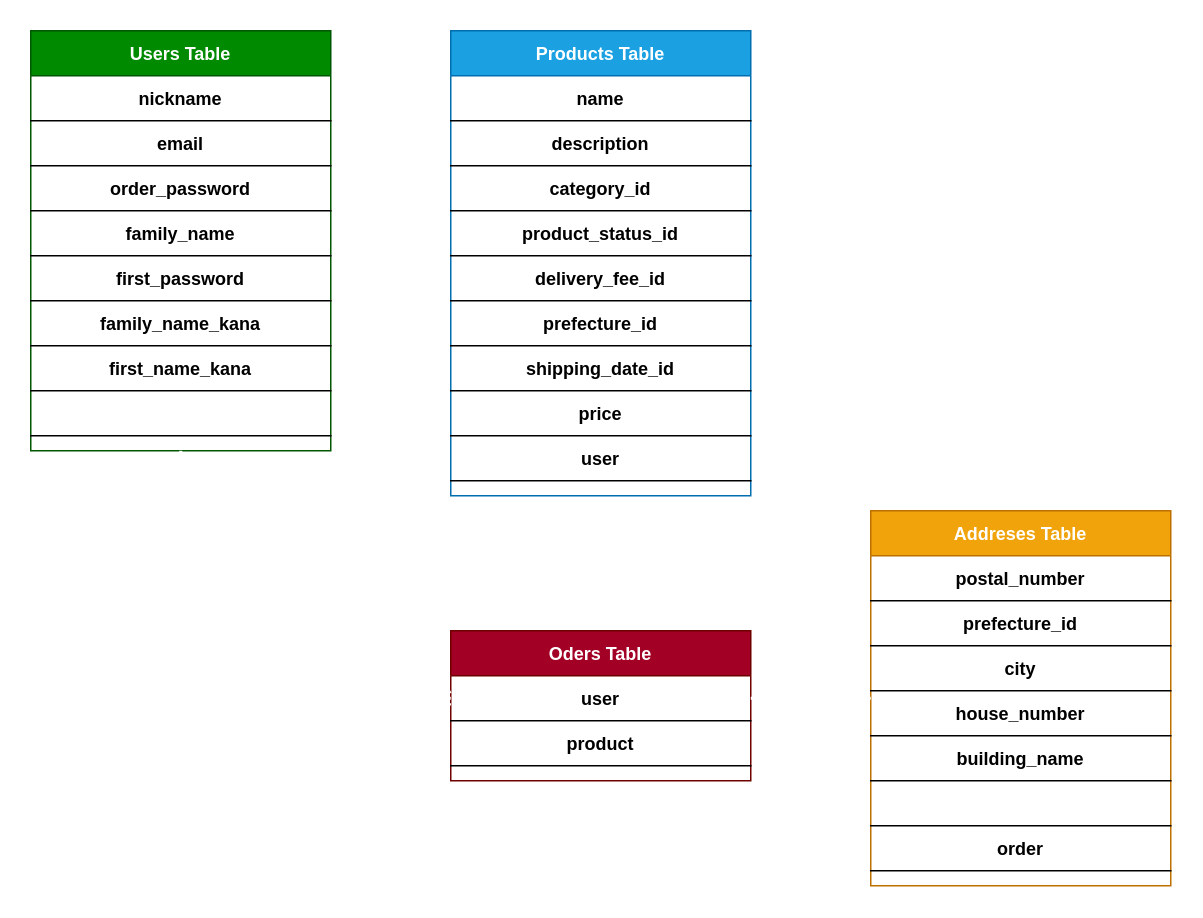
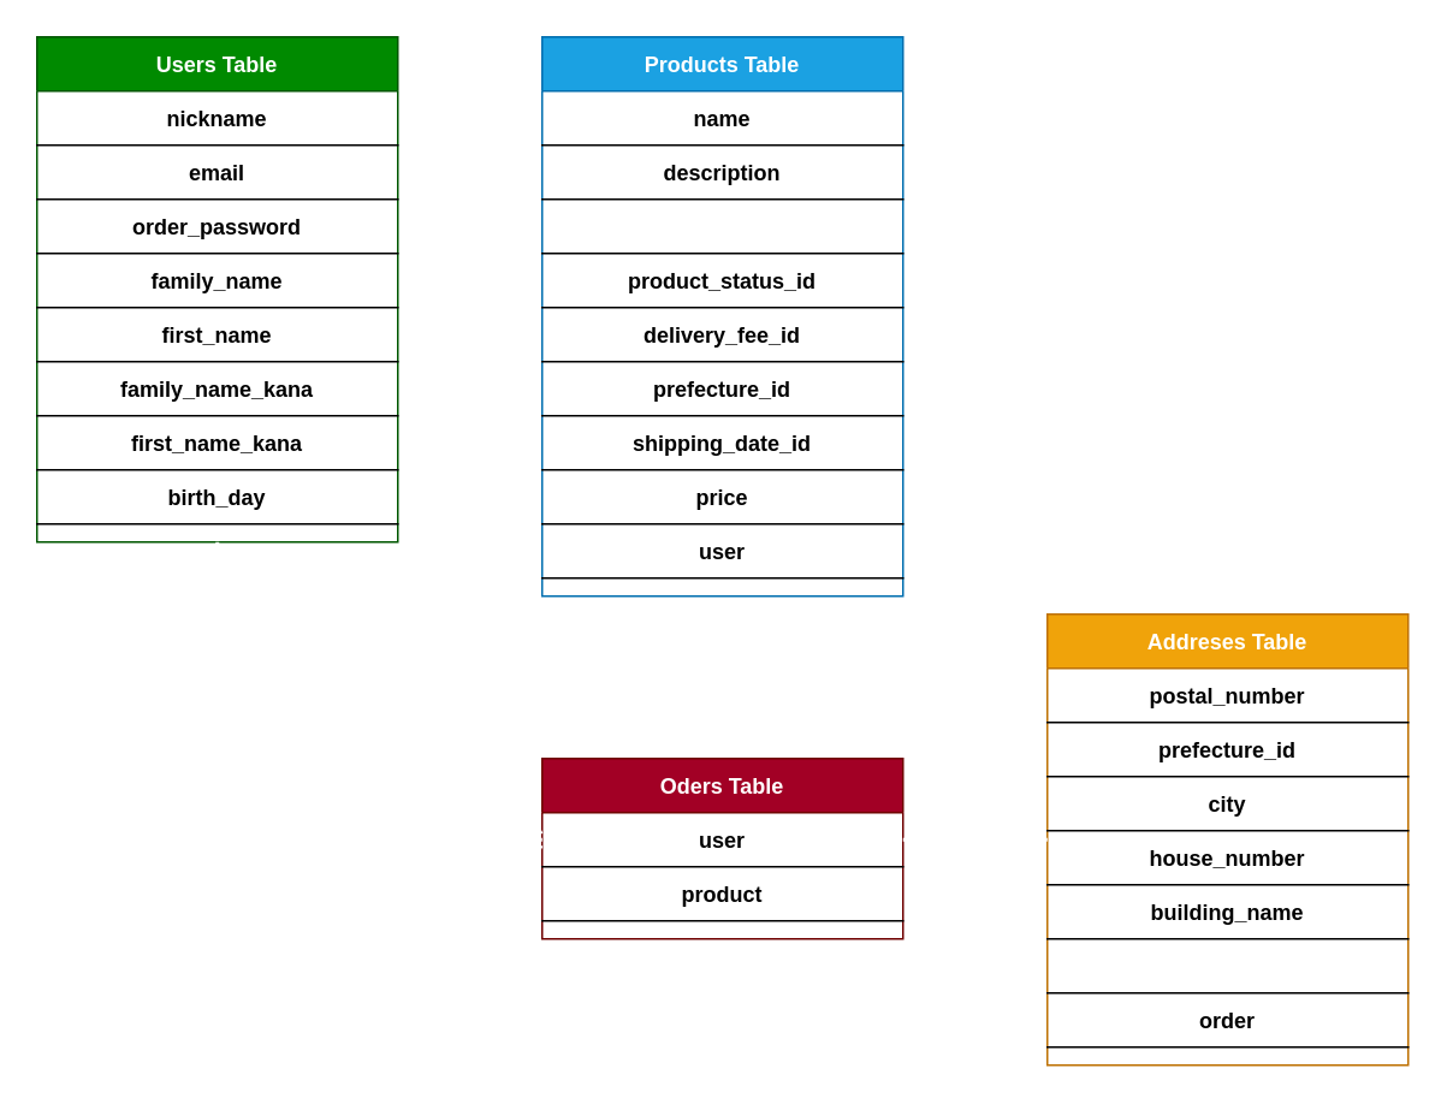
  <mxCell id="0" />
  <mxCell id="1" parent="0" />
  <mxCell id="2" style="edgeStyle=orthogonalEdgeStyle;rounded=0;orthogonalLoop=1;jettySize=auto;html=1;entryX=0;entryY=0.5;entryDx=0;entryDy=0;startArrow=ERone;startFill=0;endArrow=ERmany;endFill=0;strokeWidth=2;fillColor=#60a917;strokeColor=#FFFFFF;exitX=1;exitY=0.5;exitDx=0;exitDy=0;" parent="1" source="12" target="30" edge="1"><mxGeometry relative="1" as="geometry" /></mxCell>
  <mxCell id="3" value="Users Table" style="shape=table;startSize=30;container=1;collapsible=1;childLayout=tableLayout;fixedRows=1;rowLines=0;fontStyle=1;align=center;resizeLast=1;strokeColor=#005700;fillColor=#008a00;fontColor=#ffffff;" parent="1" vertex="1"><mxGeometry x="20" y="20" width="200" height="280" as="geometry" /></mxCell>
  <mxCell id="4" value="" style="shape=partialRectangle;collapsible=0;dropTarget=0;pointerEvents=0;fillColor=none;top=0;left=0;bottom=1;right=0;points=[[0,0.5],[1,0.5]];portConstraint=eastwest;" parent="3" vertex="1"><mxGeometry y="30" width="200" height="30" as="geometry" /></mxCell>
  <mxCell id="5" value="nickname" style="shape=partialRectangle;connectable=0;fillColor=none;top=0;left=0;bottom=0;right=0;fontStyle=1;overflow=hidden;" parent="4" vertex="1"><mxGeometry width="200" height="30" as="geometry" /></mxCell>
  <mxCell id="6" value="" style="shape=partialRectangle;collapsible=0;dropTarget=0;pointerEvents=0;fillColor=none;top=0;left=0;bottom=1;right=0;points=[[0,0.5],[1,0.5]];portConstraint=eastwest;" parent="3" vertex="1"><mxGeometry y="60" width="200" height="30" as="geometry" /></mxCell>
  <mxCell id="7" value="email" style="shape=partialRectangle;connectable=0;fillColor=none;top=0;left=0;bottom=0;right=0;fontStyle=1;overflow=hidden;" parent="6" vertex="1"><mxGeometry width="200" height="30" as="geometry" /></mxCell>
  <mxCell id="8" style="shape=partialRectangle;collapsible=0;dropTarget=0;pointerEvents=0;fillColor=none;top=0;left=0;bottom=1;right=0;points=[[0,0.5],[1,0.5]];portConstraint=eastwest;" parent="3" vertex="1"><mxGeometry y="90" width="200" height="30" as="geometry" /></mxCell>
  <mxCell id="9" value="order_password" style="shape=partialRectangle;connectable=0;fillColor=none;top=0;left=0;bottom=0;right=0;fontStyle=1;overflow=hidden;" parent="8" vertex="1"><mxGeometry width="200" height="30" as="geometry" /></mxCell>
  <mxCell id="10" value="" style="shape=partialRectangle;collapsible=0;dropTarget=0;pointerEvents=0;fillColor=none;top=0;left=0;bottom=1;right=0;points=[[0,0.5],[1,0.5]];portConstraint=eastwest;" parent="3" vertex="1"><mxGeometry y="120" width="200" height="30" as="geometry" /></mxCell>
  <mxCell id="11" value="family_name" style="shape=partialRectangle;connectable=0;fillColor=none;top=0;left=0;bottom=0;right=0;fontStyle=1;overflow=hidden;" parent="10" vertex="1"><mxGeometry width="200" height="30" as="geometry" /></mxCell>
  <mxCell id="12" style="shape=partialRectangle;collapsible=0;dropTarget=0;pointerEvents=0;fillColor=none;top=0;left=0;bottom=1;right=0;points=[[0,0.5],[1,0.5]];portConstraint=eastwest;" parent="3" vertex="1"><mxGeometry y="150" width="200" height="30" as="geometry" /></mxCell>
- <mxCell id="13" value="first_password" style="shape=partialRectangle;connectable=0;fillColor=none;top=0;left=0;bottom=0;right=0;fontStyle=1;overflow=hidden;" parent="12" vertex="1"><mxGeometry width="200" height="30" as="geometry" /></mxCell>
+ <mxCell id="13" value="first_name" style="shape=partialRectangle;connectable=0;fillColor=none;top=0;left=0;bottom=0;right=0;fontStyle=1;overflow=hidden;" parent="12" vertex="1"><mxGeometry width="200" height="30" as="geometry" /></mxCell>
  <mxCell id="14" style="shape=partialRectangle;collapsible=0;dropTarget=0;pointerEvents=0;fillColor=none;top=0;left=0;bottom=1;right=0;points=[[0,0.5],[1,0.5]];portConstraint=eastwest;" parent="3" vertex="1"><mxGeometry y="180" width="200" height="30" as="geometry" /></mxCell>
  <mxCell id="15" value="family_name_kana" style="shape=partialRectangle;connectable=0;fillColor=none;top=0;left=0;bottom=0;right=0;fontStyle=1;overflow=hidden;" parent="14" vertex="1"><mxGeometry width="200" height="30" as="geometry" /></mxCell>
  <mxCell id="16" style="shape=partialRectangle;collapsible=0;dropTarget=0;pointerEvents=0;fillColor=none;top=0;left=0;bottom=1;right=0;points=[[0,0.5],[1,0.5]];portConstraint=eastwest;" parent="3" vertex="1"><mxGeometry y="210" width="200" height="30" as="geometry" /></mxCell>
  <mxCell id="17" value="first_name_kana" style="shape=partialRectangle;connectable=0;fillColor=none;top=0;left=0;bottom=0;right=0;fontStyle=1;overflow=hidden;" parent="16" vertex="1"><mxGeometry width="200" height="30" as="geometry" /></mxCell>
  <mxCell id="18" style="shape=partialRectangle;collapsible=0;dropTarget=0;pointerEvents=0;fillColor=none;top=0;left=0;bottom=1;right=0;points=[[0,0.5],[1,0.5]];portConstraint=eastwest;" parent="3" vertex="1"><mxGeometry y="240" width="200" height="30" as="geometry" /></mxCell>
+ <mxCell id="19" value="birth_day" style="shape=partialRectangle;connectable=0;fillColor=none;top=0;left=0;bottom=0;right=0;fontStyle=1;overflow=hidden;" parent="18" vertex="1"><mxGeometry width="200" height="30" as="geometry" /></mxCell>
  <mxCell id="20" style="edgeStyle=orthogonalEdgeStyle;rounded=0;orthogonalLoop=1;jettySize=auto;html=1;startArrow=ERone;startFill=0;endArrow=ERone;endFill=0;strokeColor=#FFFFFF;strokeWidth=2;entryX=0.5;entryY=0;entryDx=0;entryDy=0;" parent="1" source="21" target="55" edge="1"><mxGeometry relative="1" as="geometry" /></mxCell>
  <mxCell id="21" value="Products Table" style="shape=table;startSize=30;container=1;collapsible=1;childLayout=tableLayout;fixedRows=1;rowLines=0;fontStyle=1;align=center;resizeLast=1;strokeColor=#006EAF;fillColor=#1ba1e2;fontColor=#ffffff;" parent="1" vertex="1"><mxGeometry x="300" y="20" width="200" height="310" as="geometry" /></mxCell>
  <mxCell id="22" value="" style="shape=partialRectangle;collapsible=0;dropTarget=0;pointerEvents=0;fillColor=none;top=0;left=0;bottom=1;right=0;points=[[0,0.5],[1,0.5]];portConstraint=eastwest;" parent="21" vertex="1"><mxGeometry y="30" width="200" height="30" as="geometry" /></mxCell>
  <mxCell id="23" value="name" style="shape=partialRectangle;connectable=0;fillColor=none;top=0;left=0;bottom=0;right=0;fontStyle=1;overflow=hidden;" parent="22" vertex="1"><mxGeometry width="200" height="30" as="geometry" /></mxCell>
  <mxCell id="24" style="shape=partialRectangle;collapsible=0;dropTarget=0;pointerEvents=0;top=0;left=0;bottom=1;right=0;points=[[0,0.5],[1,0.5]];portConstraint=eastwest;fillColor=none;" parent="21" vertex="1"><mxGeometry y="60" width="200" height="30" as="geometry" /></mxCell>
  <mxCell id="25" value="description" style="shape=partialRectangle;connectable=0;fillColor=none;top=0;left=0;bottom=0;right=0;fontStyle=1;overflow=hidden;" parent="24" vertex="1"><mxGeometry width="200" height="30" as="geometry" /></mxCell>
  <mxCell id="26" style="shape=partialRectangle;collapsible=0;dropTarget=0;pointerEvents=0;fillColor=none;top=0;left=0;bottom=1;right=0;points=[[0,0.5],[1,0.5]];portConstraint=eastwest;" parent="21" vertex="1"><mxGeometry y="90" width="200" height="30" as="geometry" /></mxCell>
- <mxCell id="27" value="category_id" style="shape=partialRectangle;connectable=0;fillColor=none;top=0;left=0;bottom=0;right=0;fontStyle=1;overflow=hidden;" parent="26" vertex="1"><mxGeometry width="200" height="30" as="geometry" /></mxCell>
  <mxCell id="28" style="shape=partialRectangle;collapsible=0;dropTarget=0;pointerEvents=0;fillColor=none;top=0;left=0;bottom=1;right=0;points=[[0,0.5],[1,0.5]];portConstraint=eastwest;" parent="21" vertex="1"><mxGeometry y="120" width="200" height="30" as="geometry" /></mxCell>
  <mxCell id="29" value="product_status_id" style="shape=partialRectangle;connectable=0;fillColor=none;top=0;left=0;bottom=0;right=0;fontStyle=1;overflow=hidden;" parent="28" vertex="1"><mxGeometry width="200" height="30" as="geometry" /></mxCell>
  <mxCell id="30" style="shape=partialRectangle;collapsible=0;dropTarget=0;pointerEvents=0;fillColor=none;top=0;left=0;bottom=1;right=0;points=[[0,0.5],[1,0.5]];portConstraint=eastwest;" parent="21" vertex="1"><mxGeometry y="150" width="200" height="30" as="geometry" /></mxCell>
  <mxCell id="31" value="delivery_fee_id" style="shape=partialRectangle;connectable=0;fillColor=none;top=0;left=0;bottom=0;right=0;fontStyle=1;overflow=hidden;" parent="30" vertex="1"><mxGeometry width="200" height="30" as="geometry" /></mxCell>
  <mxCell id="32" style="shape=partialRectangle;collapsible=0;dropTarget=0;pointerEvents=0;fillColor=none;top=0;left=0;bottom=1;right=0;points=[[0,0.5],[1,0.5]];portConstraint=eastwest;" parent="21" vertex="1"><mxGeometry y="180" width="200" height="30" as="geometry" /></mxCell>
  <mxCell id="33" value="prefecture_id" style="shape=partialRectangle;connectable=0;fillColor=none;top=0;left=0;bottom=0;right=0;fontStyle=1;overflow=hidden;" parent="32" vertex="1"><mxGeometry width="200" height="30" as="geometry" /></mxCell>
  <mxCell id="34" style="shape=partialRectangle;collapsible=0;dropTarget=0;pointerEvents=0;fillColor=none;top=0;left=0;bottom=1;right=0;points=[[0,0.5],[1,0.5]];portConstraint=eastwest;" parent="21" vertex="1"><mxGeometry y="210" width="200" height="30" as="geometry" /></mxCell>
  <mxCell id="35" value="shipping_date_id" style="shape=partialRectangle;connectable=0;fillColor=none;top=0;left=0;bottom=0;right=0;fontStyle=1;overflow=hidden;" parent="34" vertex="1"><mxGeometry width="200" height="30" as="geometry" /></mxCell>
  <mxCell id="36" style="shape=partialRectangle;collapsible=0;dropTarget=0;pointerEvents=0;fillColor=none;top=0;left=0;bottom=1;right=0;points=[[0,0.5],[1,0.5]];portConstraint=eastwest;" parent="21" vertex="1"><mxGeometry y="240" width="200" height="30" as="geometry" /></mxCell>
  <mxCell id="37" value="price" style="shape=partialRectangle;connectable=0;fillColor=none;top=0;left=0;bottom=0;right=0;fontStyle=1;overflow=hidden;" parent="36" vertex="1"><mxGeometry width="200" height="30" as="geometry" /></mxCell>
  <mxCell id="38" style="shape=partialRectangle;collapsible=0;dropTarget=0;pointerEvents=0;fillColor=none;top=0;left=0;bottom=1;right=0;points=[[0,0.5],[1,0.5]];portConstraint=eastwest;" parent="21" vertex="1"><mxGeometry y="270" width="200" height="30" as="geometry" /></mxCell>
  <mxCell id="39" value="user" style="shape=partialRectangle;connectable=0;fillColor=none;top=0;left=0;bottom=0;right=0;fontStyle=1;overflow=hidden;strokeColor=none;" parent="38" vertex="1"><mxGeometry width="200" height="30" as="geometry" /></mxCell>
  <mxCell id="40" value="Addreses Table" style="shape=table;startSize=30;container=1;collapsible=1;childLayout=tableLayout;fixedRows=1;rowLines=0;fontStyle=1;align=center;resizeLast=1;strokeColor=#BD7000;fillColor=#f0a30a;fontColor=#ffffff;" parent="1" vertex="1"><mxGeometry x="580" y="340" width="200" height="250" as="geometry" /></mxCell>
  <mxCell id="41" value="" style="shape=partialRectangle;collapsible=0;dropTarget=0;pointerEvents=0;fillColor=none;top=0;left=0;bottom=1;right=0;points=[[0,0.5],[1,0.5]];portConstraint=eastwest;" parent="40" vertex="1"><mxGeometry y="30" width="200" height="30" as="geometry" /></mxCell>
  <mxCell id="42" value="postal_number" style="shape=partialRectangle;connectable=0;fillColor=none;top=0;left=0;bottom=0;right=0;fontStyle=1;overflow=hidden;" parent="41" vertex="1"><mxGeometry width="200" height="30" as="geometry" /></mxCell>
  <mxCell id="43" style="shape=partialRectangle;collapsible=0;dropTarget=0;pointerEvents=0;fillColor=none;top=0;left=0;bottom=1;right=0;points=[[0,0.5],[1,0.5]];portConstraint=eastwest;" parent="40" vertex="1"><mxGeometry y="60" width="200" height="30" as="geometry" /></mxCell>
  <mxCell id="44" value="prefecture_id" style="shape=partialRectangle;connectable=0;fillColor=none;top=0;left=0;bottom=0;right=0;fontStyle=1;overflow=hidden;" parent="43" vertex="1"><mxGeometry width="200" height="30" as="geometry" /></mxCell>
  <mxCell id="45" style="shape=partialRectangle;collapsible=0;dropTarget=0;pointerEvents=0;fillColor=none;top=0;left=0;bottom=1;right=0;points=[[0,0.5],[1,0.5]];portConstraint=eastwest;" parent="40" vertex="1"><mxGeometry y="90" width="200" height="30" as="geometry" /></mxCell>
  <mxCell id="46" value="city" style="shape=partialRectangle;connectable=0;fillColor=none;top=0;left=0;bottom=0;right=0;fontStyle=1;overflow=hidden;" parent="45" vertex="1"><mxGeometry width="200" height="30" as="geometry" /></mxCell>
  <mxCell id="47" style="shape=partialRectangle;collapsible=0;dropTarget=0;pointerEvents=0;fillColor=none;top=0;left=0;bottom=1;right=0;points=[[0,0.5],[1,0.5]];portConstraint=eastwest;" parent="40" vertex="1"><mxGeometry y="120" width="200" height="30" as="geometry" /></mxCell>
  <mxCell id="48" value="house_number" style="shape=partialRectangle;connectable=0;fillColor=none;top=0;left=0;bottom=0;right=0;fontStyle=1;overflow=hidden;" parent="47" vertex="1"><mxGeometry width="200" height="30" as="geometry" /></mxCell>
  <mxCell id="49" style="shape=partialRectangle;collapsible=0;dropTarget=0;pointerEvents=0;fillColor=none;top=0;left=0;bottom=1;right=0;points=[[0,0.5],[1,0.5]];portConstraint=eastwest;" parent="40" vertex="1"><mxGeometry y="150" width="200" height="30" as="geometry" /></mxCell>
  <mxCell id="50" value="building_name" style="shape=partialRectangle;connectable=0;fillColor=none;top=0;left=0;bottom=0;right=0;fontStyle=1;overflow=hidden;" parent="49" vertex="1"><mxGeometry width="200" height="30" as="geometry" /></mxCell>
  <mxCell id="51" style="shape=partialRectangle;collapsible=0;dropTarget=0;pointerEvents=0;fillColor=none;top=0;left=0;bottom=1;right=0;points=[[0,0.5],[1,0.5]];portConstraint=eastwest;" parent="40" vertex="1"><mxGeometry y="180" width="200" height="30" as="geometry" /></mxCell>
  <mxCell id="52" style="shape=partialRectangle;collapsible=0;dropTarget=0;pointerEvents=0;fillColor=none;top=0;left=0;bottom=1;right=0;points=[[0,0.5],[1,0.5]];portConstraint=eastwest;" parent="40" vertex="1"><mxGeometry y="210" width="200" height="30" as="geometry" /></mxCell>
  <mxCell id="53" value="order" style="shape=partialRectangle;connectable=0;fillColor=none;top=0;left=0;bottom=0;right=0;fontStyle=1;overflow=hidden;" parent="52" vertex="1"><mxGeometry width="200" height="30" as="geometry" /></mxCell>
  <mxCell id="54" style="edgeStyle=orthogonalEdgeStyle;rounded=0;orthogonalLoop=1;jettySize=auto;html=1;entryX=0.5;entryY=0.967;entryDx=0;entryDy=0;startArrow=ERone;startFill=0;endArrow=ERone;endFill=0;strokeWidth=2;exitX=0.5;exitY=0;exitDx=0;exitDy=0;entryPerimeter=0;" parent="1" source="40" edge="1"><mxGeometry relative="1" as="geometry" /></mxCell>
  <mxCell id="55" value="Oders Table" style="shape=table;startSize=30;container=1;collapsible=1;childLayout=tableLayout;fixedRows=1;rowLines=0;fontStyle=1;align=center;resizeLast=1;strokeColor=#6F0000;fillColor=#a20025;fontColor=#ffffff;" parent="1" vertex="1"><mxGeometry x="300" y="420" width="200" height="100" as="geometry" /></mxCell>
  <mxCell id="56" style="shape=partialRectangle;collapsible=0;dropTarget=0;pointerEvents=0;fillColor=none;top=0;left=0;bottom=1;right=0;points=[[0,0.5],[1,0.5]];portConstraint=eastwest;" parent="55" vertex="1"><mxGeometry y="30" width="200" height="30" as="geometry" /></mxCell>
  <mxCell id="57" value="user" style="shape=partialRectangle;connectable=0;fillColor=none;top=0;left=0;bottom=0;right=0;fontStyle=1;overflow=hidden;" parent="56" vertex="1"><mxGeometry width="200" height="30" as="geometry" /></mxCell>
  <mxCell id="58" style="shape=partialRectangle;collapsible=0;dropTarget=0;pointerEvents=0;fillColor=none;top=0;left=0;bottom=1;right=0;points=[[0,0.5],[1,0.5]];portConstraint=eastwest;" parent="55" vertex="1"><mxGeometry y="60" width="200" height="30" as="geometry" /></mxCell>
  <mxCell id="59" value="product" style="shape=partialRectangle;connectable=0;fillColor=none;top=0;left=0;bottom=0;right=0;fontStyle=1;overflow=hidden;" parent="58" vertex="1"><mxGeometry width="200" height="30" as="geometry" /></mxCell>
  <mxCell id="60" style="edgeStyle=orthogonalEdgeStyle;rounded=0;orthogonalLoop=1;jettySize=auto;html=1;startArrow=ERone;startFill=0;endArrow=ERone;endFill=0;strokeColor=#FFFFFF;strokeWidth=2;" parent="1" source="56" target="40" edge="1"><mxGeometry relative="1" as="geometry" /></mxCell>
  <mxCell id="61" style="edgeStyle=orthogonalEdgeStyle;rounded=0;orthogonalLoop=1;jettySize=auto;html=1;entryX=0.5;entryY=1;entryDx=0;entryDy=0;startArrow=ERmany;startFill=0;endArrow=ERone;endFill=0;strokeColor=#FFFFFF;strokeWidth=2;" parent="1" source="56" target="3" edge="1"><mxGeometry relative="1" as="geometry" /></mxCell>
